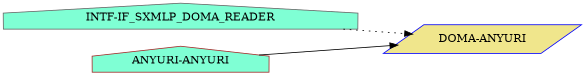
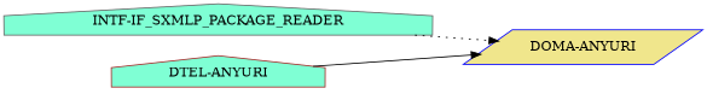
  digraph {
    rankdir=LR
    node [fillcolor=aquamarine shape=house style=filled]
    edge [arrowhead=normal]
-   "INTF-IF_SXMLP_PACKAGE_READER" [color=gray40 label="INTF-IF_SXMLP_DOMA_READER"]
+   "INTF-IF_SXMLP_PACKAGE_READER" [color=gray40]
    "DOMA-ANYURI" [color=blue fillcolor=khaki shape=parallelogram]
-   "DTEL-ANYURI" [color=brown label="ANYURI-ANYURI"]
+   "DTEL-ANYURI" [color=brown]
    "INTF-IF_SXMLP_PACKAGE_READER" -> "DOMA-ANYURI" [style=dotted]
    "DTEL-ANYURI" -> "DOMA-ANYURI" [style=solid]
  }
